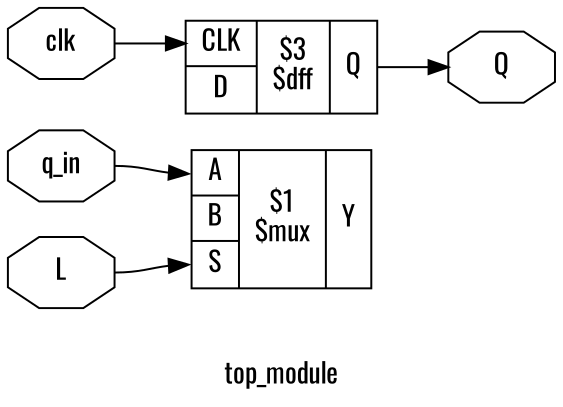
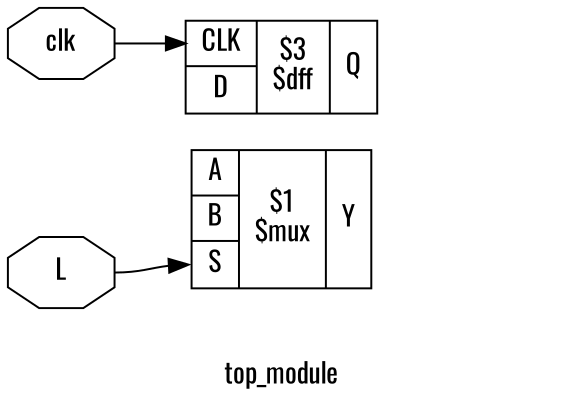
  digraph {
    fontname=Oswald
    label=top_module
    rankdir=LR
    remincross=true
    node [color=black fontcolor=black fontname=Oswald shape=octagon]
    edge [color=black fontname=Oswald tailport=e]
    n1 [label=L]
    n2 [label="{{<p10> A|<p11> B|<p12> S}|$1\n$mux|{<p13> Y}}" shape=record color="" fontcolor=""]
-   n3 [label=Q]
    n4 [label=clk]
    n5 [label="{{<p7> CLK|<p8> D}|$3\n$dff|{<p2> Q}}" shape=record color="" fontcolor=""]
-   n6 [label=q_in]
    n1 -> n2 [headport="p12:w"]
    n4 -> n5 [headport="p7:w"]
-   n5 -> n3 [headport=w tailport="p2:e"]
-   n6 -> n2 [headport="p10:w"]
  }
